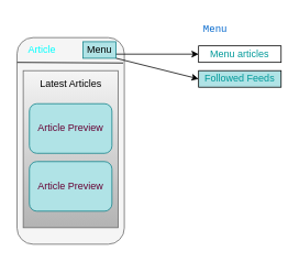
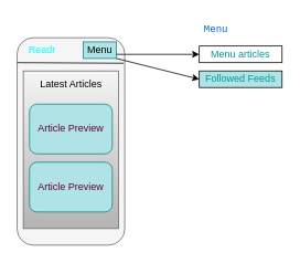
  <mxCell id="0" />
  <mxCell id="1" parent="0" />
  <mxCell id="2" value="" style="rounded=1;whiteSpace=wrap;html=1;fillColor=#f5f5f5;fontColor=#333333;strokeColor=#666666;" vertex="1" parent="1"><mxGeometry x="20" y="45" width="130" height="250" as="geometry" /></mxCell>
  <mxCell id="3" value="" style="endArrow=none;html=1;rounded=0;exitX=0.002;exitY=0.14;exitDx=0;exitDy=0;exitPerimeter=0;entryX=0.989;entryY=0.143;entryDx=0;entryDy=0;entryPerimeter=0;" edge="1" parent="1"><mxGeometry width="50" height="50" relative="1" as="geometry"><mxPoint x="20.26" y="75" as="sourcePoint" /><mxPoint x="148.57" y="75.75" as="targetPoint" /></mxGeometry></mxCell>
- <mxCell id="4" value="&lt;font&gt;Article&lt;/font&gt;" style="text;html=1;align=center;verticalAlign=middle;resizable=0;points=[];autosize=1;strokeColor=none;fillColor=none;fontColor=#00FFFF;" vertex="1" parent="1"><mxGeometry x="20" y="45" width="60" height="30" as="geometry" /></mxCell>
+ <mxCell id="4" value="&lt;font&gt;Readr&lt;/font&gt;" style="text;html=1;align=center;verticalAlign=middle;resizable=0;points=[];autosize=1;strokeColor=none;fillColor=none;fontColor=#00FFFF;" vertex="1" parent="1"><mxGeometry x="20" y="45" width="60" height="30" as="geometry" /></mxCell>
  <mxCell id="5" value="Menu" style="rounded=0;whiteSpace=wrap;html=1;fillColor=#b0e3e6;strokeColor=#0e8088;" vertex="1" parent="1"><mxGeometry x="100" y="50" width="40" height="20" as="geometry" /></mxCell>
  <mxCell id="6" value="Latest Articles&lt;div&gt;&lt;br&gt;&lt;/div&gt;&lt;div&gt;&lt;br&gt;&lt;/div&gt;&lt;div&gt;&lt;br&gt;&lt;/div&gt;&lt;div&gt;&lt;br&gt;&lt;/div&gt;&lt;div&gt;&lt;br&gt;&lt;/div&gt;&lt;div&gt;&lt;br&gt;&lt;/div&gt;&lt;div&gt;&lt;br&gt;&lt;/div&gt;&lt;div&gt;&lt;br&gt;&lt;/div&gt;&lt;div&gt;&lt;br&gt;&lt;/div&gt;&lt;div&gt;&lt;br&gt;&lt;/div&gt;&lt;div&gt;&lt;br&gt;&lt;/div&gt;" style="rounded=0;whiteSpace=wrap;html=1;fillColor=#f5f5f5;strokeColor=#666666;gradientColor=#b3b3b3;" vertex="1" parent="1"><mxGeometry x="27.5" y="85" width="115" height="190" as="geometry" /></mxCell>
  <mxCell id="7" value="&lt;font color=&quot;#660033&quot;&gt;Article Preview&lt;/font&gt;" style="rounded=1;whiteSpace=wrap;html=1;fillColor=#b0e3e6;strokeColor=#0e8088;" vertex="1" parent="1"><mxGeometry x="35" y="125" width="100" height="60" as="geometry" /></mxCell>
  <mxCell id="8" value="&lt;font color=&quot;#660033&quot;&gt;Article Preview&lt;/font&gt;" style="rounded=1;whiteSpace=wrap;html=1;fillColor=#b0e3e6;strokeColor=#0e8088;" vertex="1" parent="1"><mxGeometry x="35" y="195" width="100" height="60" as="geometry" /></mxCell>
  <mxCell id="9" value="" style="endArrow=classic;html=1;rounded=0;exitX=1;exitY=0.75;exitDx=0;exitDy=0;" edge="1" parent="1" source="5"><mxGeometry width="50" height="50" relative="1" as="geometry"><mxPoint x="320" y="265" as="sourcePoint" /><mxPoint x="240" y="65" as="targetPoint" /></mxGeometry></mxCell>
  <mxCell id="10" value="&lt;font color=&quot;#009999&quot;&gt;Menu articles&lt;/font&gt;" style="rounded=0;whiteSpace=wrap;html=1;fillColor=none;" vertex="1" parent="1"><mxGeometry x="240" y="55" width="100" height="20" as="geometry" /></mxCell>
  <mxCell id="11" value="&lt;font color=&quot;#009999&quot;&gt;Followed Feeds&lt;/font&gt;" style="rounded=0;whiteSpace=wrap;html=1;fillColor=#b0e3e6;" vertex="1" parent="1"><mxGeometry x="240" y="85" width="100" height="20" as="geometry" /></mxCell>
  <mxCell id="12" value="&lt;font color=&quot;#0066cc&quot; face=&quot;Courier New&quot;&gt;Menu&lt;/font&gt;" style="text;html=1;align=center;verticalAlign=middle;resizable=0;points=[];autosize=1;strokeColor=none;fillColor=none;fontFamily=Courier New;labelBackgroundColor=none;" vertex="1" parent="1"><mxGeometry x="230" y="20" width="60" height="30" as="geometry" /></mxCell>
  <mxCell id="13" value="" style="endArrow=classic;html=1;rounded=0;entryX=0;entryY=0.5;entryDx=0;entryDy=0;exitX=1;exitY=1;exitDx=0;exitDy=0;" edge="1" parent="1" source="5" target="11"><mxGeometry width="50" height="50" relative="1" as="geometry"><mxPoint x="200" y="100" as="sourcePoint" /><mxPoint x="370" y="210" as="targetPoint" /></mxGeometry></mxCell>
